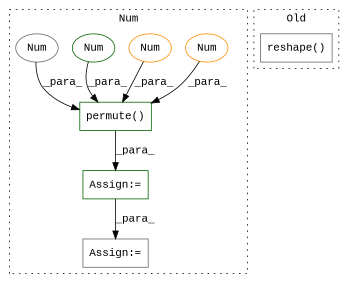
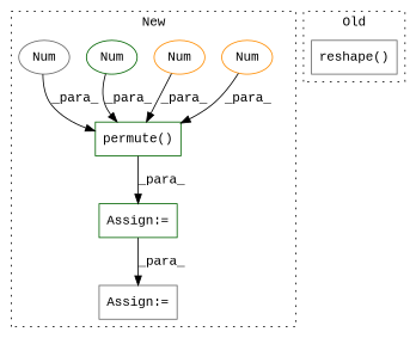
  digraph {
    fontname="Liberation Mono"
    node [a=76 l=1 shape=box color=darkgreen fontname="Liberation Mono"]
    edge [fontname="Liberation Mono"]
    n1 [a=75 l="13,1" label="permute()" s="4163,4186"]
    n2 [label=Num s=4176 shape=ellipse color=darkorange]
    n3 [label=Num s=4182 shape=ellipse color=darkorange]
    n4 [label=Num s=4179 shape=ellipse]
    n5 [label=Num s=4185 shape=ellipse color=gray40]
    n6 [a=68 l=3 label="Assign:=" s=4767 color=gray40]
    n7 [a=68 l=3 label="Assign:=" s=4160]
    n8 [a=75 l="30,1" label="reshape()" s="4105,4143" color=gray40]
    subgraph cluster_1 {
-     label=Num
+     label=New
      style=dotted
      n1
      n2
      n3
      n4
      n5
      n6
      n7
    }
    subgraph cluster_2 {
      label=Old
      style=dotted
      n8
    }
    n1 -> n7 [label=_para_]
    n2 -> n1 [label=_para_]
    n3 -> n1 [label=_para_]
    n4 -> n1 [label=_para_]
    n5 -> n1 [label=_para_]
    n7 -> n6 [label=_para_]
  }
